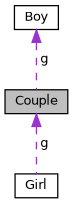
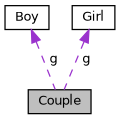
  digraph {
    node [color=black fillcolor=white fontname=Helvetica fontsize=10 shape=record style=filled]
    edge [color=darkorchid3 dir=back fontname=Helvetica fontsize=10 labelfontname=Helvetica labelfontsize=10 style=dashed]
    n1 [fillcolor=grey75 fontcolor=black height=0.2 label=Couple width=0.4]
    n2 [height=0.2 label=Boy width=0.4]
    n3 [height=0.2 label=Girl width=0.4]
    n2 -> n1 [label=" g"]
-   n1 -> n3 [label=" g"]
+   n3 -> n1 [label=" g"]
  }
